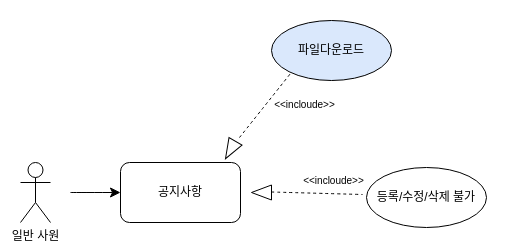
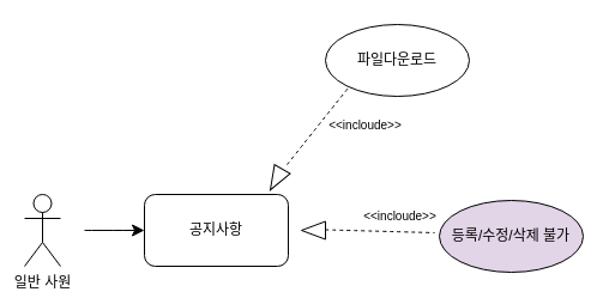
  <mxCell id="0" />
  <mxCell id="1" parent="0" />
- <mxCell id="2" value="파일다운로드" style="ellipse;whiteSpace=wrap;html=1;fillColor=#dae8fc;" vertex="1" parent="1"><mxGeometry x="271" y="20" width="120" height="60" as="geometry" /></mxCell>
- <mxCell id="3" value="등록/수정/삭제 불가" style="ellipse;whiteSpace=wrap;html=1;" vertex="1" parent="1"><mxGeometry x="366" y="167" width="120" height="60" as="geometry" /></mxCell>
+ <mxCell id="2" value="파일다운로드" style="ellipse;whiteSpace=wrap;html=1;" vertex="1" parent="1"><mxGeometry x="271" y="20" width="120" height="60" as="geometry" /></mxCell>
+ <mxCell id="3" value="등록/수정/삭제 불가" style="ellipse;whiteSpace=wrap;html=1;fillColor=#e1d5e7;" vertex="1" parent="1"><mxGeometry x="366" y="167" width="120" height="60" as="geometry" /></mxCell>
  <mxCell id="4" value="일반 사원" style="shape=umlActor;verticalLabelPosition=bottom;verticalAlign=top;html=1;outlineConnect=0;" vertex="1" parent="1"><mxGeometry x="20" y="162" width="30" height="60" as="geometry" /></mxCell>
  <mxCell id="5" value="공지사항" style="whiteSpace=wrap;html=1;rounded=1;" vertex="1" parent="1"><mxGeometry x="120" y="162" width="120" height="60" as="geometry" /></mxCell>
  <mxCell id="6" value="" style="endArrow=classic;html=1;rounded=0;fontSize=12;startSize=8;endSize=8;curved=1;entryX=0;entryY=0.5;entryDx=0;entryDy=0;" edge="1" parent="1" target="5"><mxGeometry width="50" height="50" relative="1" as="geometry"><mxPoint x="70" y="192" as="sourcePoint" /><mxPoint x="160" y="212" as="targetPoint" /></mxGeometry></mxCell>
  <mxCell id="7" value="" style="endArrow=none;dashed=1;html=1;rounded=0;fontSize=12;startSize=8;endSize=8;curved=1;" edge="1" parent="1"><mxGeometry width="50" height="50" relative="1" as="geometry"><mxPoint x="239" y="137" as="sourcePoint" /><mxPoint x="290" y="73" as="targetPoint" /></mxGeometry></mxCell>
  <mxCell id="8" value="&lt;font style=&quot;font-size: 10px; font-weight: normal;&quot;&gt;&amp;lt;&amp;lt;incloude&amp;gt;&amp;gt;&lt;/font&gt;" style="text;strokeColor=none;fillColor=none;html=1;fontSize=24;fontStyle=1;verticalAlign=middle;align=center;" vertex="1" parent="1"><mxGeometry x="271" y="91" width="66" height="17" as="geometry" /></mxCell>
  <mxCell id="9" value="" style="triangle;whiteSpace=wrap;html=1;direction=west;rotation=-60;" vertex="1" parent="1"><mxGeometry x="220" y="142" width="20" height="15" as="geometry" /></mxCell>
  <mxCell id="10" value="" style="endArrow=none;dashed=1;html=1;rounded=0;fontSize=12;startSize=8;endSize=8;curved=1;" edge="1" parent="1"><mxGeometry width="50" height="50" relative="1" as="geometry"><mxPoint x="271" y="191.5" as="sourcePoint" /><mxPoint x="362" y="194" as="targetPoint" /></mxGeometry></mxCell>
  <mxCell id="11" value="&lt;font style=&quot;font-size: 10px; font-weight: normal;&quot;&gt;&amp;lt;&amp;lt;incloude&amp;gt;&amp;gt;&lt;/font&gt;" style="text;strokeColor=none;fillColor=none;html=1;fontSize=24;fontStyle=1;verticalAlign=middle;align=center;direction=east;" vertex="1" parent="1"><mxGeometry x="300" y="167" width="66" height="17" as="geometry" /></mxCell>
  <mxCell id="12" value="" style="triangle;whiteSpace=wrap;html=1;direction=west;rotation=0;" vertex="1" parent="1"><mxGeometry x="251" y="184.5" width="20" height="15" as="geometry" /></mxCell>
